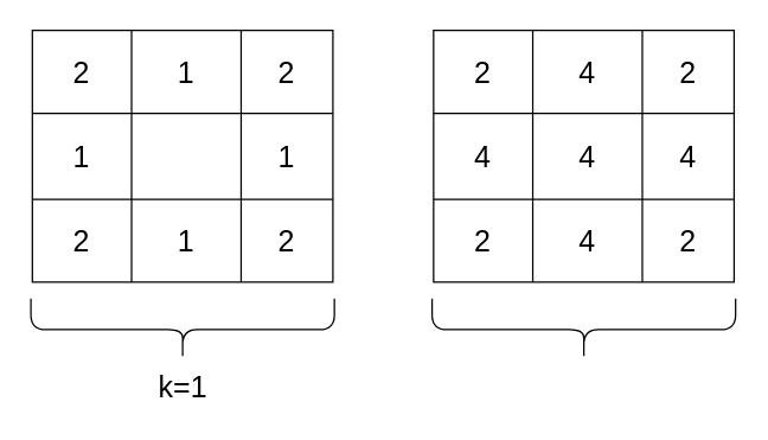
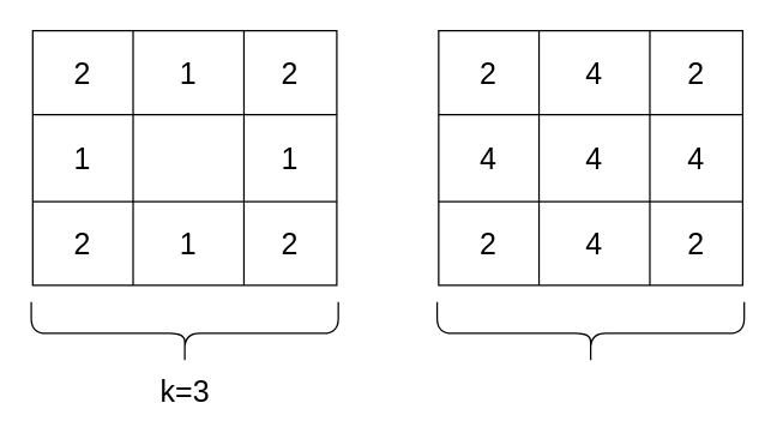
  <mxCell id="0" />
  <mxCell id="1" parent="0" />
  <mxCell id="2" value="" style="shape=table;html=1;whiteSpace=wrap;startSize=0;container=1;collapsible=0;childLayout=tableLayout;" vertex="1" parent="1"><mxGeometry x="21" y="20" width="203" height="170" as="geometry" /></mxCell>
  <mxCell id="3" value="" style="shape=tableRow;horizontal=0;startSize=0;swimlaneHead=0;swimlaneBody=0;top=0;left=0;bottom=0;right=0;collapsible=0;dropTarget=0;fillColor=none;points=[[0,0.5],[1,0.5]];portConstraint=eastwest;" vertex="1" parent="2"><mxGeometry width="203" height="56" as="geometry" /></mxCell>
  <mxCell id="4" value="&lt;font style=&quot;font-size: 20px;&quot;&gt;2&lt;/font&gt;" style="shape=partialRectangle;html=1;whiteSpace=wrap;connectable=0;fillColor=none;top=0;left=0;bottom=0;right=0;overflow=hidden;" vertex="1" parent="3"><mxGeometry width="67" height="56" as="geometry"><mxRectangle width="67" height="56" as="alternateBounds" /></mxGeometry></mxCell>
  <mxCell id="5" value="&lt;font style=&quot;font-size: 20px;&quot;&gt;1&lt;/font&gt;" style="shape=partialRectangle;html=1;whiteSpace=wrap;connectable=0;fillColor=none;top=0;left=0;bottom=0;right=0;overflow=hidden;" vertex="1" parent="3"><mxGeometry x="67" width="74" height="56" as="geometry"><mxRectangle width="74" height="56" as="alternateBounds" /></mxGeometry></mxCell>
  <mxCell id="6" value="&lt;font style=&quot;font-size: 20px;&quot;&gt;2&lt;/font&gt;" style="shape=partialRectangle;html=1;whiteSpace=wrap;connectable=0;fillColor=none;top=0;left=0;bottom=0;right=0;overflow=hidden;" vertex="1" parent="3"><mxGeometry x="141" width="62" height="56" as="geometry"><mxRectangle width="62" height="56" as="alternateBounds" /></mxGeometry></mxCell>
  <mxCell id="7" value="" style="shape=tableRow;horizontal=0;startSize=0;swimlaneHead=0;swimlaneBody=0;top=0;left=0;bottom=0;right=0;collapsible=0;dropTarget=0;fillColor=none;points=[[0,0.5],[1,0.5]];portConstraint=eastwest;" vertex="1" parent="2"><mxGeometry y="56" width="203" height="58" as="geometry" /></mxCell>
  <mxCell id="8" value="&lt;font style=&quot;font-size: 20px;&quot;&gt;1&lt;/font&gt;" style="shape=partialRectangle;html=1;whiteSpace=wrap;connectable=0;fillColor=none;top=0;left=0;bottom=0;right=0;overflow=hidden;" vertex="1" parent="7"><mxGeometry width="67" height="58" as="geometry"><mxRectangle width="67" height="58" as="alternateBounds" /></mxGeometry></mxCell>
  <mxCell id="9" value="" style="shape=partialRectangle;html=1;whiteSpace=wrap;connectable=0;fillColor=none;top=0;left=0;bottom=0;right=0;overflow=hidden;" vertex="1" parent="7"><mxGeometry x="67" width="74" height="58" as="geometry"><mxRectangle width="74" height="58" as="alternateBounds" /></mxGeometry></mxCell>
  <mxCell id="10" value="&lt;font style=&quot;font-size: 20px;&quot;&gt;1&lt;/font&gt;" style="shape=partialRectangle;html=1;whiteSpace=wrap;connectable=0;fillColor=none;top=0;left=0;bottom=0;right=0;overflow=hidden;" vertex="1" parent="7"><mxGeometry x="141" width="62" height="58" as="geometry"><mxRectangle width="62" height="58" as="alternateBounds" /></mxGeometry></mxCell>
  <mxCell id="11" value="" style="shape=tableRow;horizontal=0;startSize=0;swimlaneHead=0;swimlaneBody=0;top=0;left=0;bottom=0;right=0;collapsible=0;dropTarget=0;fillColor=none;points=[[0,0.5],[1,0.5]];portConstraint=eastwest;" vertex="1" parent="2"><mxGeometry y="114" width="203" height="56" as="geometry" /></mxCell>
  <mxCell id="12" value="&lt;font style=&quot;font-size: 20px;&quot;&gt;2&lt;/font&gt;" style="shape=partialRectangle;html=1;whiteSpace=wrap;connectable=0;fillColor=none;top=0;left=0;bottom=0;right=0;overflow=hidden;" vertex="1" parent="11"><mxGeometry width="67" height="56" as="geometry"><mxRectangle width="67" height="56" as="alternateBounds" /></mxGeometry></mxCell>
  <mxCell id="13" value="&lt;font style=&quot;font-size: 20px;&quot;&gt;1&lt;/font&gt;" style="shape=partialRectangle;html=1;whiteSpace=wrap;connectable=0;fillColor=none;top=0;left=0;bottom=0;right=0;overflow=hidden;" vertex="1" parent="11"><mxGeometry x="67" width="74" height="56" as="geometry"><mxRectangle width="74" height="56" as="alternateBounds" /></mxGeometry></mxCell>
  <mxCell id="14" value="&lt;font style=&quot;font-size: 20px;&quot;&gt;2&lt;/font&gt;" style="shape=partialRectangle;html=1;whiteSpace=wrap;connectable=0;fillColor=none;top=0;left=0;bottom=0;right=0;overflow=hidden;pointerEvents=1;" vertex="1" parent="11"><mxGeometry x="141" width="62" height="56" as="geometry"><mxRectangle width="62" height="56" as="alternateBounds" /></mxGeometry></mxCell>
  <mxCell id="15" value="" style="shape=curlyBracket;whiteSpace=wrap;html=1;rounded=1;flipH=1;direction=north;" vertex="1" parent="1"><mxGeometry x="20" y="201" width="205" height="42" as="geometry" /></mxCell>
- <mxCell id="16" value="k=1" style="text;html=1;strokeColor=none;fillColor=none;align=center;verticalAlign=middle;whiteSpace=wrap;rounded=0;fontSize=20;" vertex="1" parent="1"><mxGeometry x="93" y="245" width="60" height="30" as="geometry" /></mxCell>
+ <mxCell id="16" value="k=3" style="text;html=1;strokeColor=none;fillColor=none;align=center;verticalAlign=middle;whiteSpace=wrap;rounded=0;fontSize=20;" vertex="1" parent="1"><mxGeometry x="93" y="245" width="60" height="30" as="geometry" /></mxCell>
  <mxCell id="17" value="" style="shape=table;html=1;whiteSpace=wrap;startSize=0;container=1;collapsible=0;childLayout=tableLayout;" vertex="1" parent="1"><mxGeometry x="292" y="20" width="203" height="170" as="geometry" /></mxCell>
  <mxCell id="18" value="" style="shape=tableRow;horizontal=0;startSize=0;swimlaneHead=0;swimlaneBody=0;top=0;left=0;bottom=0;right=0;collapsible=0;dropTarget=0;fillColor=none;points=[[0,0.5],[1,0.5]];portConstraint=eastwest;" vertex="1" parent="17"><mxGeometry width="203" height="56" as="geometry" /></mxCell>
  <mxCell id="19" value="&lt;font style=&quot;font-size: 20px;&quot;&gt;2&lt;/font&gt;" style="shape=partialRectangle;html=1;whiteSpace=wrap;connectable=0;fillColor=none;top=0;left=0;bottom=0;right=0;overflow=hidden;" vertex="1" parent="18"><mxGeometry width="67" height="56" as="geometry"><mxRectangle width="67" height="56" as="alternateBounds" /></mxGeometry></mxCell>
  <mxCell id="20" value="&lt;font style=&quot;font-size: 20px;&quot;&gt;4&lt;/font&gt;" style="shape=partialRectangle;html=1;whiteSpace=wrap;connectable=0;fillColor=none;top=0;left=0;bottom=0;right=0;overflow=hidden;" vertex="1" parent="18"><mxGeometry x="67" width="74" height="56" as="geometry"><mxRectangle width="74" height="56" as="alternateBounds" /></mxGeometry></mxCell>
  <mxCell id="21" value="&lt;font style=&quot;font-size: 20px;&quot;&gt;2&lt;/font&gt;" style="shape=partialRectangle;html=1;whiteSpace=wrap;connectable=0;fillColor=none;top=0;left=0;bottom=0;right=0;overflow=hidden;" vertex="1" parent="18"><mxGeometry x="141" width="62" height="56" as="geometry"><mxRectangle width="62" height="56" as="alternateBounds" /></mxGeometry></mxCell>
  <mxCell id="22" value="" style="shape=tableRow;horizontal=0;startSize=0;swimlaneHead=0;swimlaneBody=0;top=0;left=0;bottom=0;right=0;collapsible=0;dropTarget=0;fillColor=none;points=[[0,0.5],[1,0.5]];portConstraint=eastwest;" vertex="1" parent="17"><mxGeometry y="56" width="203" height="58" as="geometry" /></mxCell>
  <mxCell id="23" value="&lt;font style=&quot;font-size: 20px;&quot;&gt;4&lt;/font&gt;" style="shape=partialRectangle;html=1;whiteSpace=wrap;connectable=0;fillColor=none;top=0;left=0;bottom=0;right=0;overflow=hidden;" vertex="1" parent="22"><mxGeometry width="67" height="58" as="geometry"><mxRectangle width="67" height="58" as="alternateBounds" /></mxGeometry></mxCell>
  <mxCell id="24" value="&lt;span style=&quot;font-size: 20px;&quot;&gt;4&lt;/span&gt;" style="shape=partialRectangle;html=1;whiteSpace=wrap;connectable=0;fillColor=none;top=0;left=0;bottom=0;right=0;overflow=hidden;" vertex="1" parent="22"><mxGeometry x="67" width="74" height="58" as="geometry"><mxRectangle width="74" height="58" as="alternateBounds" /></mxGeometry></mxCell>
  <mxCell id="25" value="&lt;font style=&quot;font-size: 20px;&quot;&gt;4&lt;/font&gt;" style="shape=partialRectangle;html=1;whiteSpace=wrap;connectable=0;fillColor=none;top=0;left=0;bottom=0;right=0;overflow=hidden;" vertex="1" parent="22"><mxGeometry x="141" width="62" height="58" as="geometry"><mxRectangle width="62" height="58" as="alternateBounds" /></mxGeometry></mxCell>
  <mxCell id="26" value="" style="shape=tableRow;horizontal=0;startSize=0;swimlaneHead=0;swimlaneBody=0;top=0;left=0;bottom=0;right=0;collapsible=0;dropTarget=0;fillColor=none;points=[[0,0.5],[1,0.5]];portConstraint=eastwest;" vertex="1" parent="17"><mxGeometry y="114" width="203" height="56" as="geometry" /></mxCell>
  <mxCell id="27" value="&lt;font style=&quot;font-size: 20px;&quot;&gt;2&lt;/font&gt;" style="shape=partialRectangle;html=1;whiteSpace=wrap;connectable=0;fillColor=none;top=0;left=0;bottom=0;right=0;overflow=hidden;" vertex="1" parent="26"><mxGeometry width="67" height="56" as="geometry"><mxRectangle width="67" height="56" as="alternateBounds" /></mxGeometry></mxCell>
  <mxCell id="28" value="&lt;font style=&quot;font-size: 20px;&quot;&gt;4&lt;/font&gt;" style="shape=partialRectangle;html=1;whiteSpace=wrap;connectable=0;fillColor=none;top=0;left=0;bottom=0;right=0;overflow=hidden;" vertex="1" parent="26"><mxGeometry x="67" width="74" height="56" as="geometry"><mxRectangle width="74" height="56" as="alternateBounds" /></mxGeometry></mxCell>
  <mxCell id="29" value="&lt;font style=&quot;font-size: 20px;&quot;&gt;2&lt;/font&gt;" style="shape=partialRectangle;html=1;whiteSpace=wrap;connectable=0;fillColor=none;top=0;left=0;bottom=0;right=0;overflow=hidden;pointerEvents=1;" vertex="1" parent="26"><mxGeometry x="141" width="62" height="56" as="geometry"><mxRectangle width="62" height="56" as="alternateBounds" /></mxGeometry></mxCell>
  <mxCell id="30" value="" style="shape=curlyBracket;whiteSpace=wrap;html=1;rounded=1;flipH=1;direction=north;" vertex="1" parent="1"><mxGeometry x="291" y="201" width="205" height="42" as="geometry" /></mxCell>
